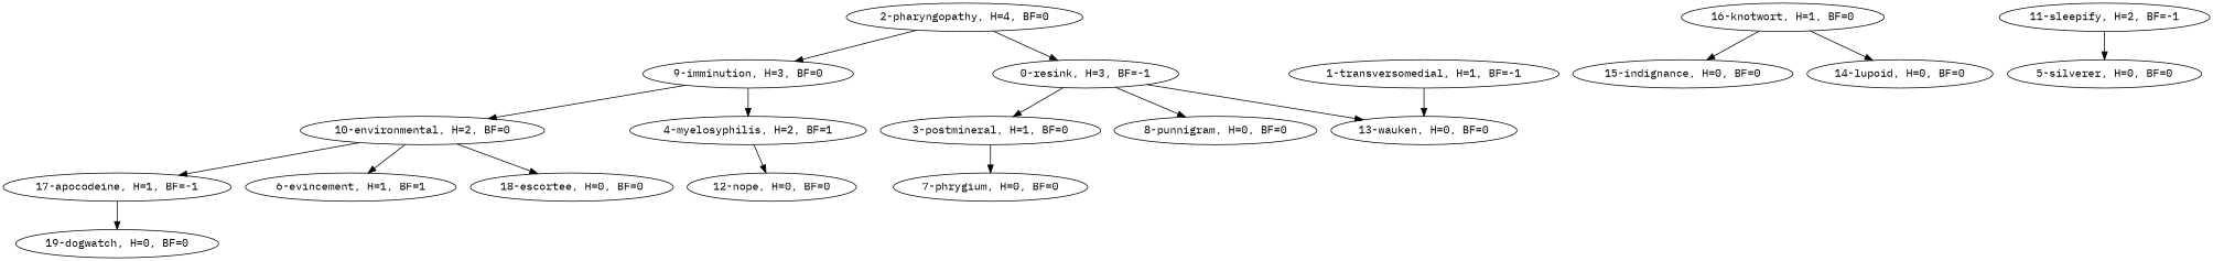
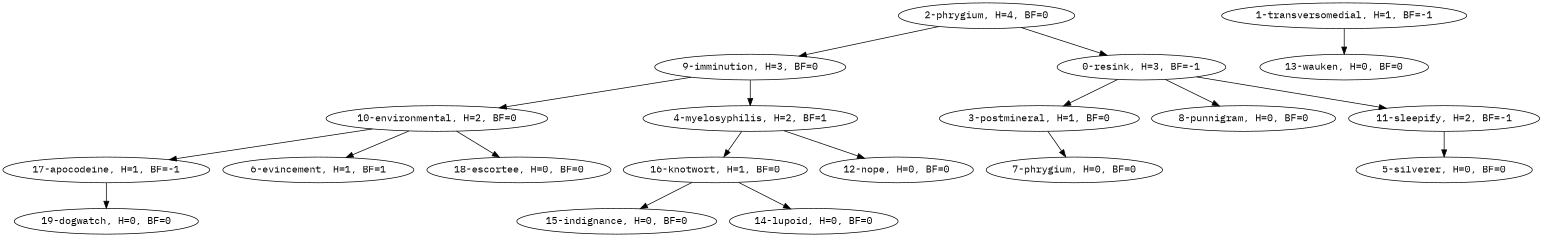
  digraph {
    fontname="IBM Plex Mono"
    node [fontname="IBM Plex Mono"]
    edge [fontname="IBM Plex Mono"]
    n1 [label="17-apocodeine, H=1, BF=-1"]
    n2 [label="19-dogwatch, H=0, BF=0"]
    n3 [label="10-environmental, H=2, BF=0"]
    n4 [label="6-evincement, H=1, BF=1"]
    n5 [label="18-escortee, H=0, BF=0"]
    n6 [label="9-imminution, H=3, BF=0"]
    n7 [label="4-myelosyphilis, H=2, BF=1"]
    n8 [label="16-knotwort, H=1, BF=0"]
    n9 [label="12-nope, H=0, BF=0"]
    n10 [label="15-indignance, H=0, BF=0"]
    n11 [label="14-lupoid, H=0, BF=0"]
-   n12 [label="2-pharyngopathy, H=4, BF=0"]
+   n12 [label="2-phrygium, H=4, BF=0"]
    n13 [label="0-resink, H=3, BF=-1"]
    n14 [label="3-postmineral, H=1, BF=0"]
    n15 [label="8-punnigram, H=0, BF=0"]
    n16 [label="11-sleepify, H=2, BF=-1"]
    n17 [label="7-phrygium, H=0, BF=0"]
    n18 [label="5-silverer, H=0, BF=0"]
    n19 [label="1-transversomedial, H=1, BF=-1"]
    n20 [label="13-wauken, H=0, BF=0"]
    n1 -> n2
    n3 -> n1
    n3 -> n4
    n3 -> n5
    n6 -> n3
    n6 -> n7
+   n7 -> n8
    n7 -> n9
    n8 -> n10
    n8 -> n11
    n12 -> n6
    n12 -> n13
    n13 -> n14
    n13 -> n15
-   n13 -> n20
+   n13 -> n16
    n14 -> n17
    n16 -> n18
    n19 -> n20
  }
